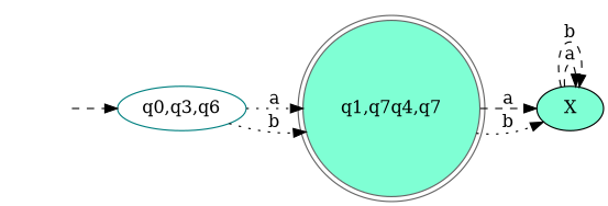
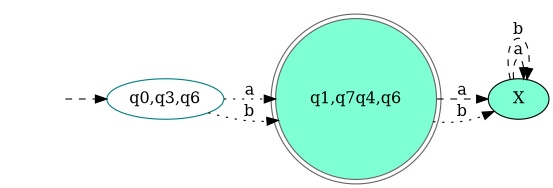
  digraph {
    rankdir=LR
    node [style=filled fillcolor=aquamarine]
    edge [style=dashed]
    -1 [style=invis fillcolor=""]
    "q0,q3,q6" [fillcolor=white color=teal]
-   "q1,q7q4,q7" [shape=doublecircle color=gray40]
+   "q1,q7q4,q7" [shape=doublecircle color=gray40 label="q1,q7q4,q6"]
    X [color=black]
    -1 -> "q0,q3,q6"
    "q0,q3,q6" -> "q1,q7q4,q7" [label=a style=dotted]
    "q0,q3,q6" -> "q1,q7q4,q7" [label=b style=dotted]
    "q1,q7q4,q7" -> X [label=a]
    "q1,q7q4,q7" -> X [label=b style=dotted]
    X -> X [label=a]
    X -> X [label=b]
  }
